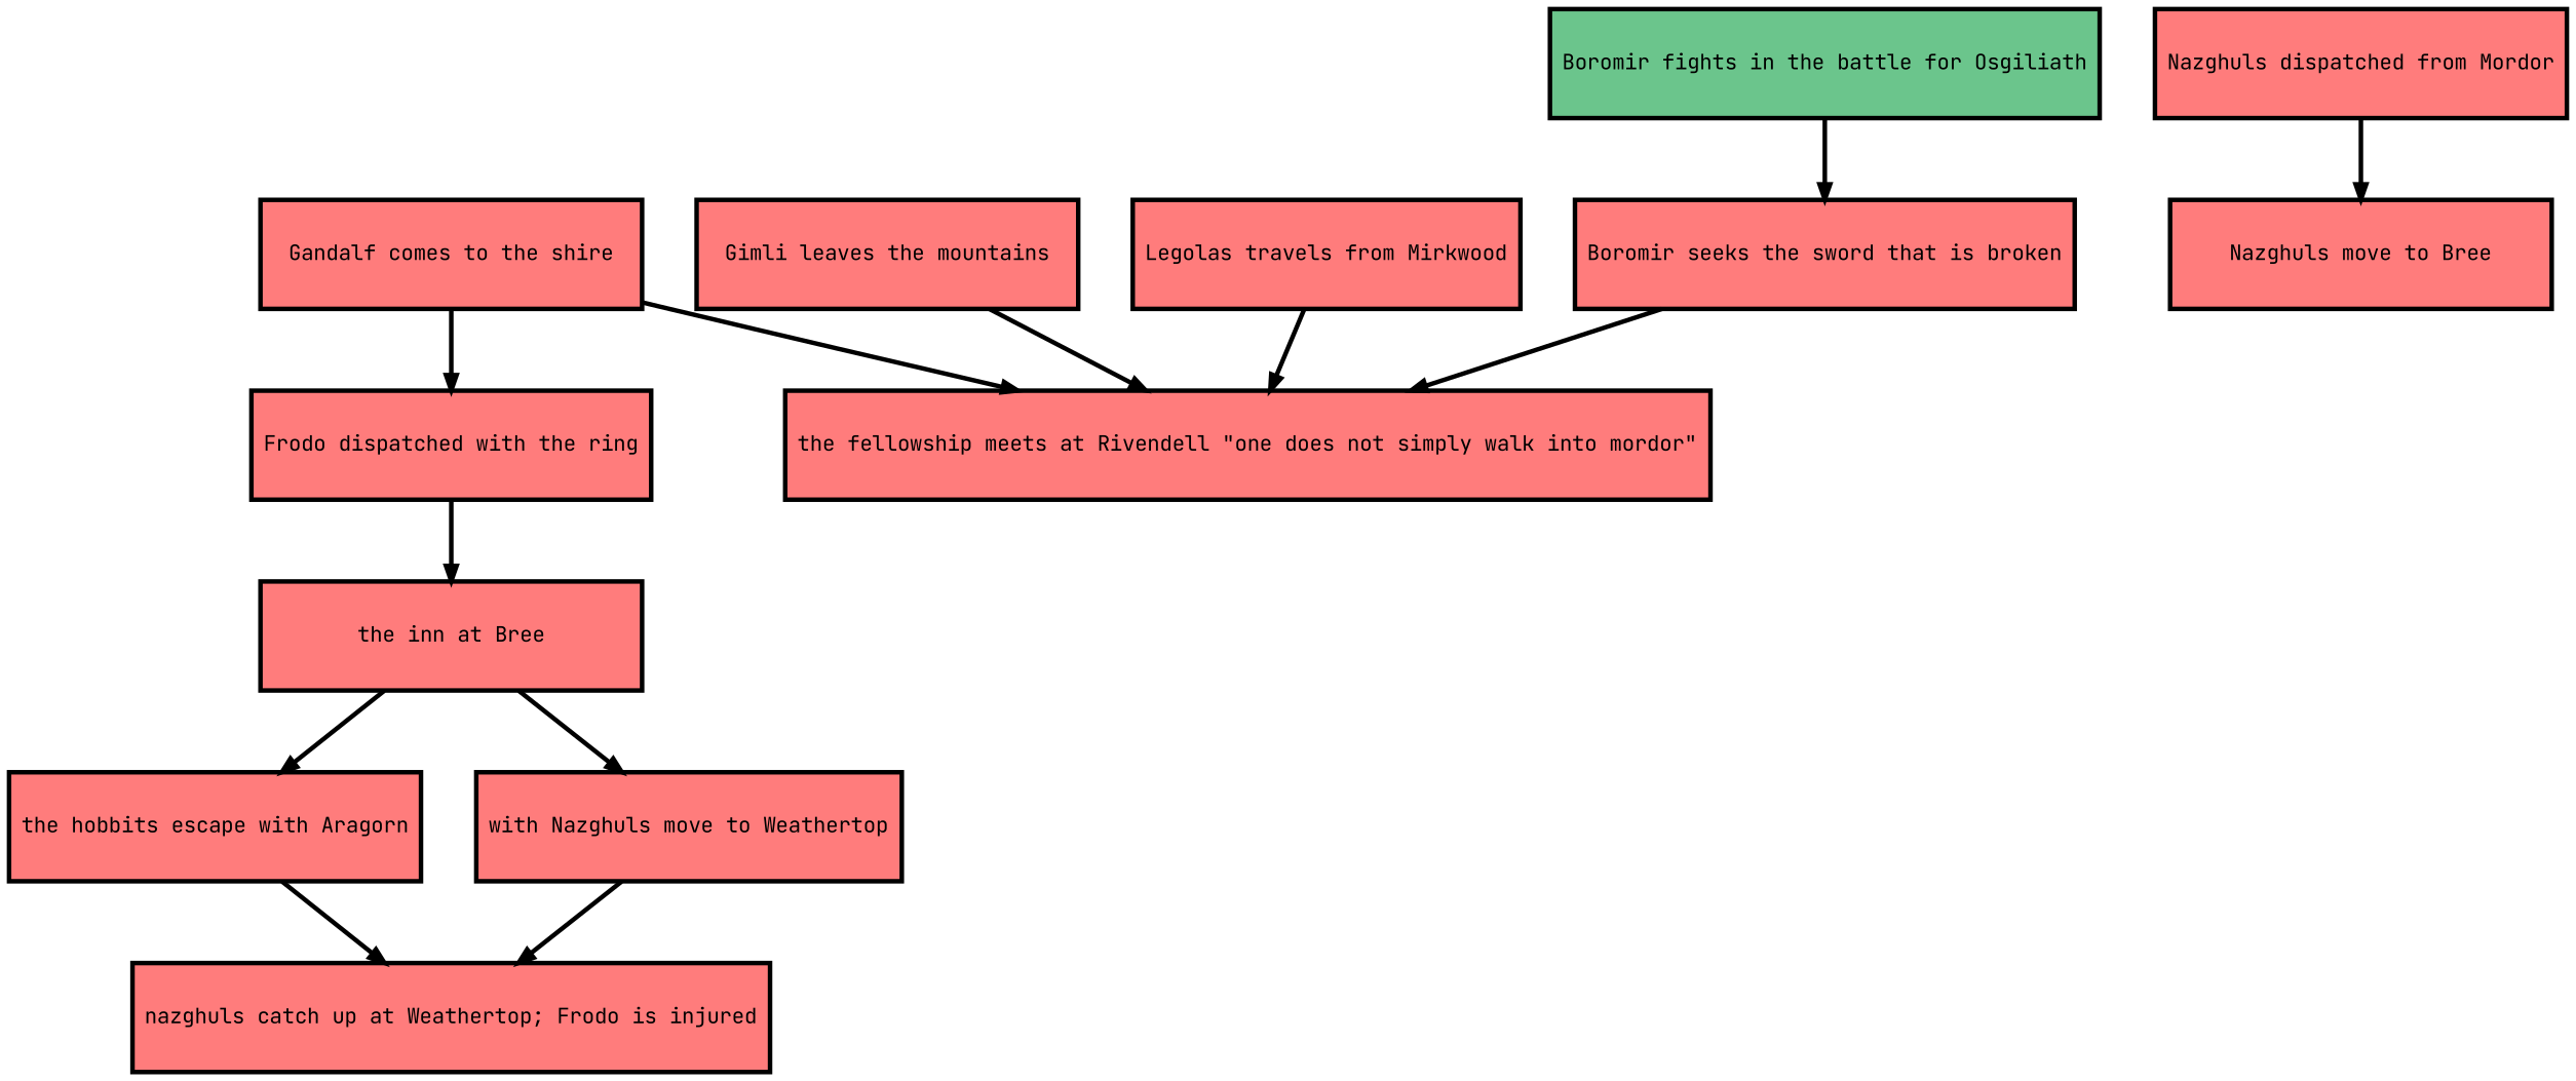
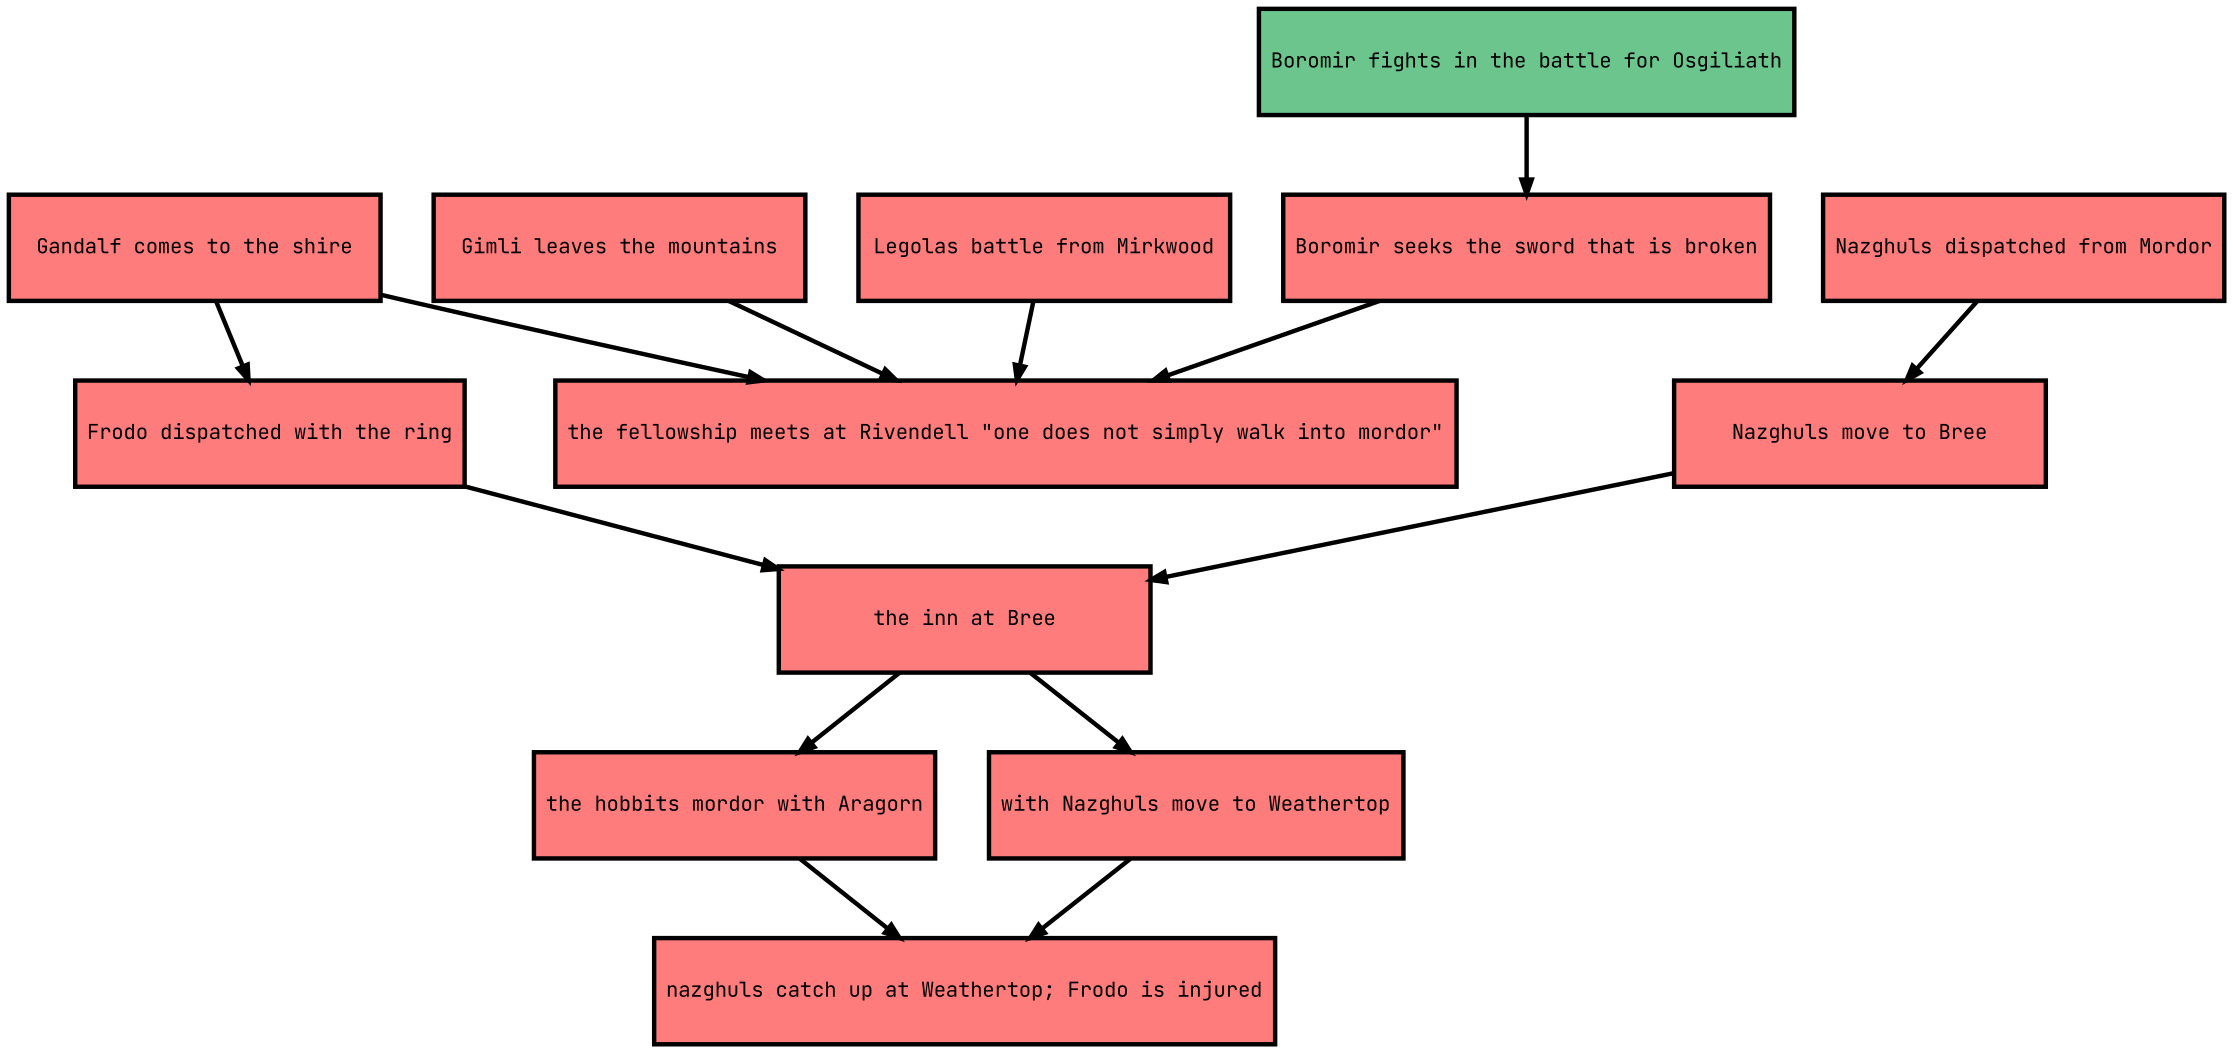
  digraph {
    fontname="JetBrains Mono"
    nodesep=0.5
    rankdir=TB
    ranksep=0.75
    node [color="#000" fillcolor="#FF7C7C" fontcolor="#000" fontname="JetBrains Mono" penwidth=3 shape=box style=filled]
    edge [color="#000" fontname="JetBrains Mono" penwidth=3]
    n1 [height=1 label="Gandalf comes to the shire" width=3.5]
    n2 [height=1 label="Frodo dispatched with the ring" width=3.5]
    n3 [height=1 label="the fellowship meets at Rivendell \"one does not simply walk into mordor\"" width=3.5]
    n4 [height=1 label="the inn at Bree" width=3.5]
-   n5 [height=1 label="the hobbits escape with Aragorn" width=3.5]
+   n5 [height=1 label="the hobbits mordor with Aragorn" width=3.5]
    n6 [height=1 label="with Nazghuls move to Weathertop" width=3.5]
    n7 [height=1 label="nazghuls catch up at Weathertop; Frodo is injured" width=3.5]
    n8 [height=1 label="Nazghuls move to Bree" width=3.5]
    n9 [height=1 label="Nazghuls dispatched from Mordor" width=3.5]
    n10 [height=1 label="Gimli leaves the mountains" width=3.5]
-   n11 [height=1 label="Legolas travels from Mirkwood" width=3.5]
+   n11 [height=1 label="Legolas battle from Mirkwood" width=3.5]
    n12 [height=1 label="Boromir seeks the sword that is broken" width=3.5]
    n13 [fillcolor="#6BC58C" height=1 label="Boromir fights in the battle for Osgiliath" width=3.5]
    n1 -> n2
    n1 -> n3
    n2 -> n4
    n4 -> n5
    n4 -> n6
    n5 -> n7
    n6 -> n7
+   n8 -> n4
    n9 -> n8
    n10 -> n3
    n11 -> n3
    n12 -> n3
    n13 -> n12
  }
